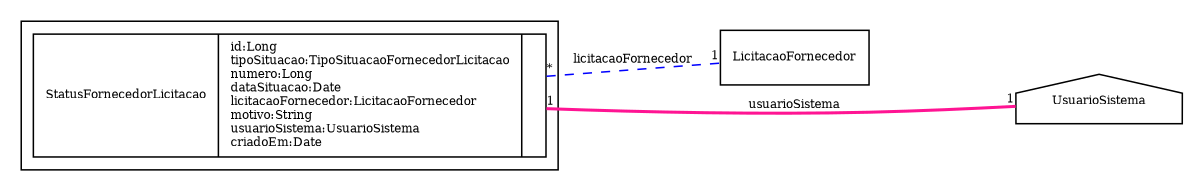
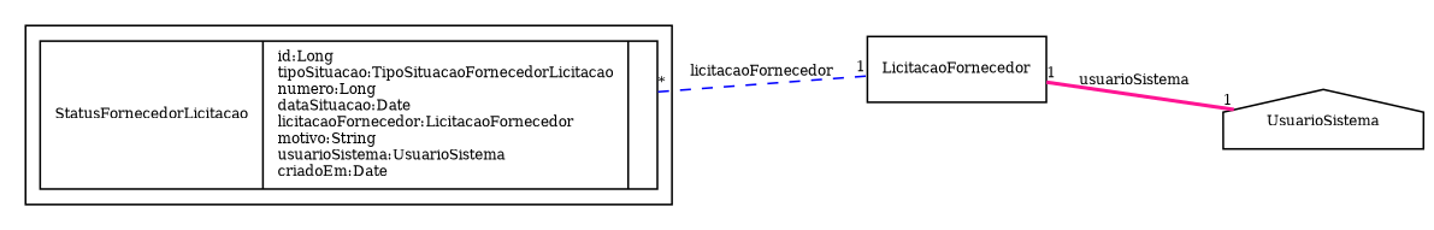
  digraph {
    fontname="Times-Roman"
    fontsize=8
    rankdir=LR
    node [fontname="Times-Roman" fontsize=8]
    edge [arrowhead=none fontname="Times-Roman" fontsize=8 headlabel=1]
    n1 [label="{StatusFornecedorLicitacao|id:Long\ltipoSituacao:TipoSituacaoFornecedorLicitacao\lnumero:Long\ldataSituacao:Date\llicitacaoFornecedor:LicitacaoFornecedor\lmotivo:String\lusuarioSistema:UsuarioSistema\lcriadoEm:Date\l|\l}" shape=record]
    LicitacaoFornecedor [shape=box]
    UsuarioSistema [shape=house]
    subgraph cluster_1 {
      n1
    }
    n1 -> LicitacaoFornecedor [color=blue label=licitacaoFornecedor style=dashed taillabel="*"]
-   n1 -> UsuarioSistema [color=deeppink label=usuarioSistema style=bold taillabel=1]
+   LicitacaoFornecedor -> UsuarioSistema [color=deeppink label=usuarioSistema style=bold taillabel=1]
  }
